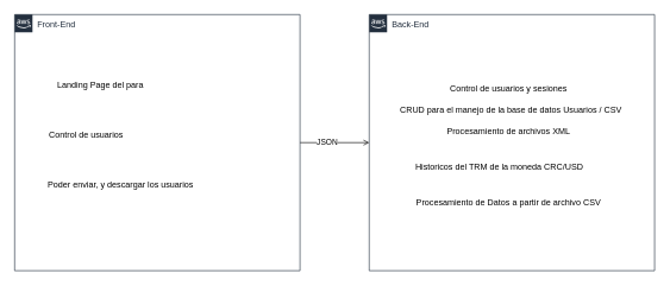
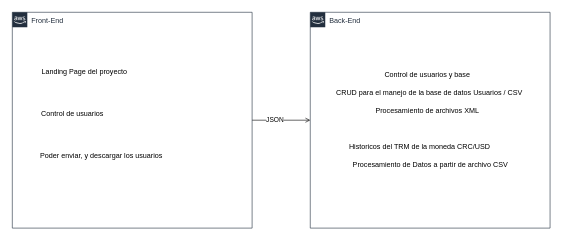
  <mxCell id="0" />
  <mxCell id="1" parent="0" />
  <mxCell id="2" value="Back-End" style="points=[[0,0],[0.25,0],[0.5,0],[0.75,0],[1,0],[1,0.25],[1,0.5],[1,0.75],[1,1],[0.75,1],[0.5,1],[0.25,1],[0,1],[0,0.75],[0,0.5],[0,0.25]];outlineConnect=0;gradientColor=none;html=1;whiteSpace=wrap;fontSize=12;fontStyle=0;shape=mxgraph.aws4.group;grIcon=mxgraph.aws4.group_aws_cloud_alt;strokeColor=#232F3E;fillColor=none;verticalAlign=top;align=left;spacingLeft=30;fontColor=#232F3E;dashed=0;labelBackgroundColor=none;container=1;pointerEvents=0;collapsible=0;recursiveResize=0;" vertex="1" parent="1"><mxGeometry x="517" y="20" width="400" height="360" as="geometry" /></mxCell>
  <mxCell id="3" value="Procesamiento de archivos XML" style="text;html=1;align=center;verticalAlign=middle;resizable=0;points=[];autosize=1;strokeColor=none;fillColor=none;" vertex="1" parent="2"><mxGeometry x="100" y="155" width="190" height="20" as="geometry" /></mxCell>
- <mxCell id="4" value="Procesamiento de Datos a partir de archivo CSV" style="text;html=1;align=center;verticalAlign=middle;resizable=0;points=[];autosize=1;strokeColor=none;fillColor=none;" vertex="1" parent="2"><mxGeometry x="60" y="255" width="270" height="20" as="geometry" /></mxCell>
- <mxCell id="5" value="Control de usuarios y sesiones" style="text;html=1;align=center;verticalAlign=middle;resizable=0;points=[];autosize=1;strokeColor=none;fillColor=none;" vertex="1" parent="2"><mxGeometry x="105" y="95" width="180" height="20" as="geometry" /></mxCell>
- <mxCell id="6" value="Historicos del TRM de la moneda CRC/USD" style="text;html=1;align=center;verticalAlign=middle;resizable=0;points=[];autosize=1;strokeColor=none;fillColor=none;" vertex="1" parent="2"><mxGeometry x="57" y="205" width="250" height="20" as="geometry" /></mxCell>
+ <mxCell id="4" value="Procesamiento de Datos a partir de archivo CSV" style="text;html=1;align=center;verticalAlign=middle;resizable=0;points=[];autosize=1;strokeColor=none;fillColor=none;" vertex="1" parent="2"><mxGeometry x="65" y="245" width="270" height="20" as="geometry" /></mxCell>
+ <mxCell id="5" value="Control de usuarios y base" style="text;html=1;align=center;verticalAlign=middle;resizable=0;points=[];autosize=1;strokeColor=none;fillColor=none;" vertex="1" parent="2"><mxGeometry x="105" y="95" width="180" height="20" as="geometry" /></mxCell>
+ <mxCell id="6" value="Historicos del TRM de la moneda CRC/USD" style="text;html=1;align=center;verticalAlign=middle;resizable=0;points=[];autosize=1;strokeColor=none;fillColor=none;" vertex="1" parent="2"><mxGeometry x="57" y="215" width="250" height="20" as="geometry" /></mxCell>
  <mxCell id="7" value="CRUD para el manejo de la base de datos Usuarios / CSV&amp;nbsp;" style="text;html=1;align=center;verticalAlign=middle;resizable=0;points=[];autosize=1;strokeColor=none;fillColor=none;" vertex="1" parent="2"><mxGeometry x="35" y="125" width="330" height="20" as="geometry" /></mxCell>
  <mxCell id="8" style="edgeStyle=orthogonalEdgeStyle;rounded=0;orthogonalLoop=1;jettySize=auto;html=1;exitX=1;exitY=0.5;exitDx=0;exitDy=0;entryX=0;entryY=0.5;entryDx=0;entryDy=0;endArrow=open;" edge="1" parent="1" source="10" target="2"><mxGeometry relative="1" as="geometry" /></mxCell>
  <mxCell id="9" value="JSON" style="edgeLabel;html=1;align=center;verticalAlign=middle;resizable=0;points=[];" vertex="1" connectable="0" parent="8"><mxGeometry x="-0.237" y="2" relative="1" as="geometry"><mxPoint as="offset" /></mxGeometry></mxCell>
  <mxCell id="10" value="Front-End" style="points=[[0,0],[0.25,0],[0.5,0],[0.75,0],[1,0],[1,0.25],[1,0.5],[1,0.75],[1,1],[0.75,1],[0.5,1],[0.25,1],[0,1],[0,0.75],[0,0.5],[0,0.25]];outlineConnect=0;gradientColor=none;html=1;whiteSpace=wrap;fontSize=12;fontStyle=0;shape=mxgraph.aws4.group;grIcon=mxgraph.aws4.group_aws_cloud_alt;strokeColor=#232F3E;fillColor=none;verticalAlign=top;align=left;spacingLeft=30;fontColor=#232F3E;dashed=0;labelBackgroundColor=none;container=1;pointerEvents=0;collapsible=0;recursiveResize=0;" vertex="1" parent="1"><mxGeometry x="20" y="20" width="400" height="360" as="geometry" /></mxCell>
- <mxCell id="11" value="Landing Page del para" style="text;html=1;align=center;verticalAlign=middle;resizable=0;points=[];autosize=1;strokeColor=none;fillColor=none;" vertex="1" parent="10"><mxGeometry x="40" y="90" width="160" height="20" as="geometry" /></mxCell>
+ <mxCell id="11" value="Landing Page del proyecto" style="text;html=1;align=center;verticalAlign=middle;resizable=0;points=[];autosize=1;strokeColor=none;fillColor=none;" vertex="1" parent="10"><mxGeometry x="40" y="90" width="160" height="20" as="geometry" /></mxCell>
  <mxCell id="12" value="Control de usuarios" style="text;html=1;align=center;verticalAlign=middle;resizable=0;points=[];autosize=1;strokeColor=none;fillColor=none;" vertex="1" parent="10"><mxGeometry x="40" y="160" width="120" height="20" as="geometry" /></mxCell>
  <mxCell id="13" value="Poder enviar, y descargar los usuarios&amp;nbsp;" style="text;html=1;align=center;verticalAlign=middle;resizable=0;points=[];autosize=1;strokeColor=none;fillColor=none;" vertex="1" parent="10"><mxGeometry x="40" y="230" width="220" height="20" as="geometry" /></mxCell>
